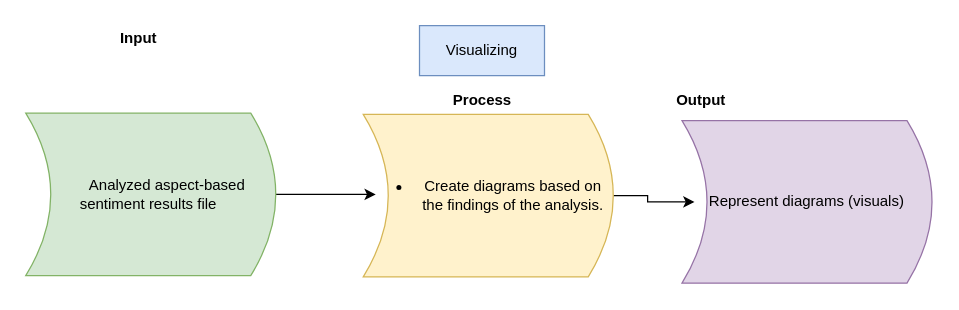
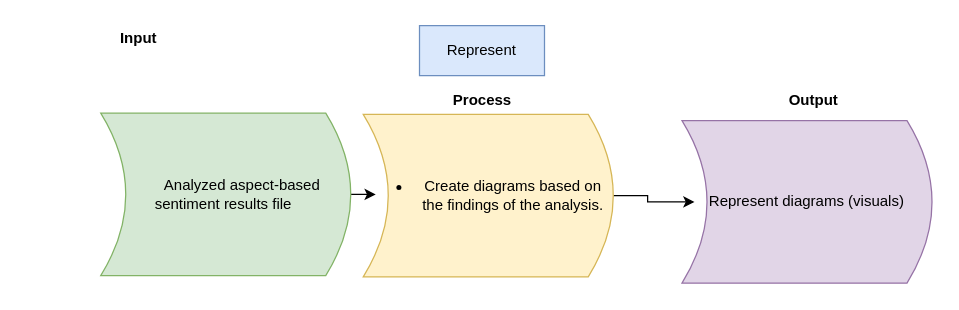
  <mxCell id="0" />
  <mxCell id="1" parent="0" />
  <mxCell id="2" style="edgeStyle=orthogonalEdgeStyle;rounded=0;orthogonalLoop=1;jettySize=auto;html=1;exitX=0;exitY=0.5;exitDx=0;exitDy=0;" parent="1" source="3" edge="1"><mxGeometry relative="1" as="geometry"><mxPoint x="300" y="155" as="targetPoint" /></mxGeometry></mxCell>
- <mxCell id="3" value="&lt;span style=&quot;white-space: pre&quot;&gt;&#09;&lt;/span&gt;Analyzed aspect-based sentiment results file&amp;nbsp;" style="shape=dataStorage;whiteSpace=wrap;html=1;fixedSize=1;direction=west;fillColor=#d5e8d4;strokeColor=#82b366;" parent="1" vertex="1"><mxGeometry x="20" y="90" width="200" height="130" as="geometry" /></mxCell>
- <mxCell id="4" value="Visualizing" style="text;html=1;strokeColor=#6c8ebf;fillColor=#dae8fc;align=center;verticalAlign=middle;whiteSpace=wrap;rounded=0;" parent="1" vertex="1"><mxGeometry x="335" y="20" width="100" height="40" as="geometry" /></mxCell>
+ <mxCell id="3" value="&lt;span style=&quot;white-space: pre&quot;&gt;&#09;&lt;/span&gt;Analyzed aspect-based sentiment results file&amp;nbsp;" style="shape=dataStorage;whiteSpace=wrap;html=1;fixedSize=1;direction=west;fillColor=#d5e8d4;strokeColor=#82b366;" parent="1" vertex="1"><mxGeometry x="80" y="90" width="200" height="130" as="geometry" /></mxCell>
+ <mxCell id="4" value="Represent" style="text;html=1;strokeColor=#6c8ebf;fillColor=#dae8fc;align=center;verticalAlign=middle;whiteSpace=wrap;rounded=0;" parent="1" vertex="1"><mxGeometry x="335" y="20" width="100" height="40" as="geometry" /></mxCell>
  <mxCell id="5" value="Represent diagrams (visuals)" style="shape=dataStorage;whiteSpace=wrap;html=1;fixedSize=1;direction=west;fillColor=#e1d5e7;strokeColor=#9673a6;" parent="1" vertex="1"><mxGeometry x="545" y="96" width="200" height="130" as="geometry" /></mxCell>
  <mxCell id="6" style="edgeStyle=orthogonalEdgeStyle;rounded=0;orthogonalLoop=1;jettySize=auto;html=1;exitX=0;exitY=0.5;exitDx=0;exitDy=0;entryX=0.95;entryY=0.5;entryDx=0;entryDy=0;entryPerimeter=0;" parent="1" source="7" target="5" edge="1"><mxGeometry relative="1" as="geometry" /></mxCell>
  <mxCell id="7" value="&lt;ul&gt;&lt;li&gt;Create diagrams based on the findings of the analysis.&lt;/li&gt;&lt;/ul&gt;" style="shape=dataStorage;whiteSpace=wrap;html=1;fixedSize=1;direction=west;fillColor=#fff2cc;strokeColor=#d6b656;" parent="1" vertex="1"><mxGeometry x="290" y="91" width="200" height="130" as="geometry" /></mxCell>
  <mxCell id="8" value="Process&lt;span style=&quot;color: rgba(0 , 0 , 0 , 0) ; font-family: monospace ; font-size: 0px&quot;&gt;%3CmxGraphModel%3E%3Croot%3E%3CmxCell%20id%3D%220%22%2F%3E%3CmxCell%20id%3D%221%22%20parent%3D%220%22%2F%3E%3CmxCell%20id%3D%222%22%20value%3D%22%22%20style%3D%22shape%3DdataStorage%3BwhiteSpace%3Dwrap%3Bhtml%3D1%3BfixedSize%3D1%3Bdirection%3Dwest%3B%22%20vertex%3D%221%22%20parent%3D%221%22%3E%3CmxGeometry%20x%3D%2270%22%20y%3D%2280%22%20width%3D%22200%22%20height%3D%22130%22%20as%3D%22geometry%22%2F%3E%3C%2FmxCell%3E%3C%2Froot%3E%3C%2FmxGraphModel%3E&lt;/span&gt;" style="text;html=1;align=center;verticalAlign=middle;resizable=0;points=[];autosize=1;fontStyle=1" parent="1" vertex="1"><mxGeometry x="355" y="70" width="60" height="20" as="geometry" /></mxCell>
- <mxCell id="9" value="Output" style="text;html=1;align=center;verticalAlign=middle;resizable=0;points=[];autosize=1;strokeColor=none;fillColor=none;fontStyle=1" parent="1" vertex="1"><mxGeometry x="535" y="70" width="50" height="20" as="geometry" /></mxCell>
+ <mxCell id="9" value="Output" style="text;html=1;align=center;verticalAlign=middle;resizable=0;points=[];autosize=1;strokeColor=none;fillColor=none;fontStyle=1" parent="1" vertex="1"><mxGeometry x="625" y="70" width="50" height="20" as="geometry" /></mxCell>
  <mxCell id="10" value="Input" style="text;html=1;align=center;verticalAlign=middle;resizable=0;points=[];autosize=1;fontStyle=1" parent="1" vertex="1"><mxGeometry x="85" y="20" width="50" height="20" as="geometry" /></mxCell>
